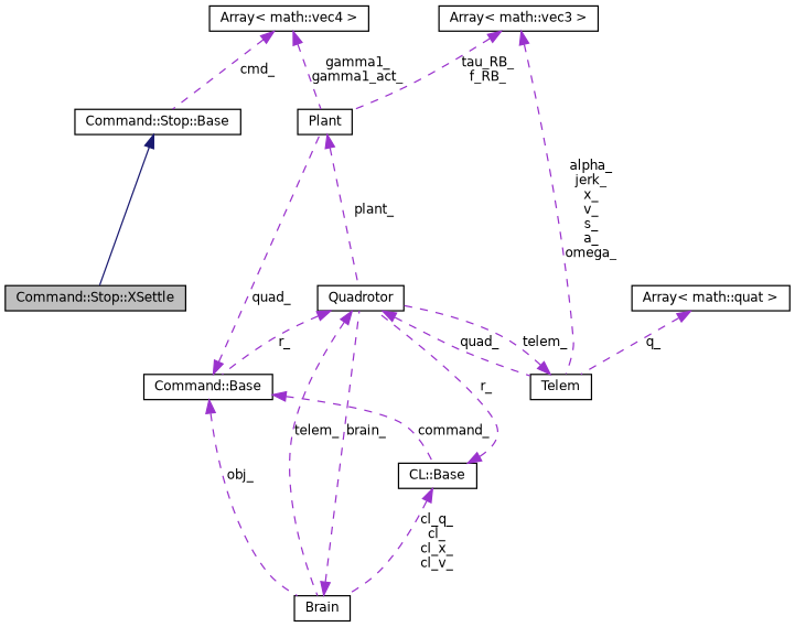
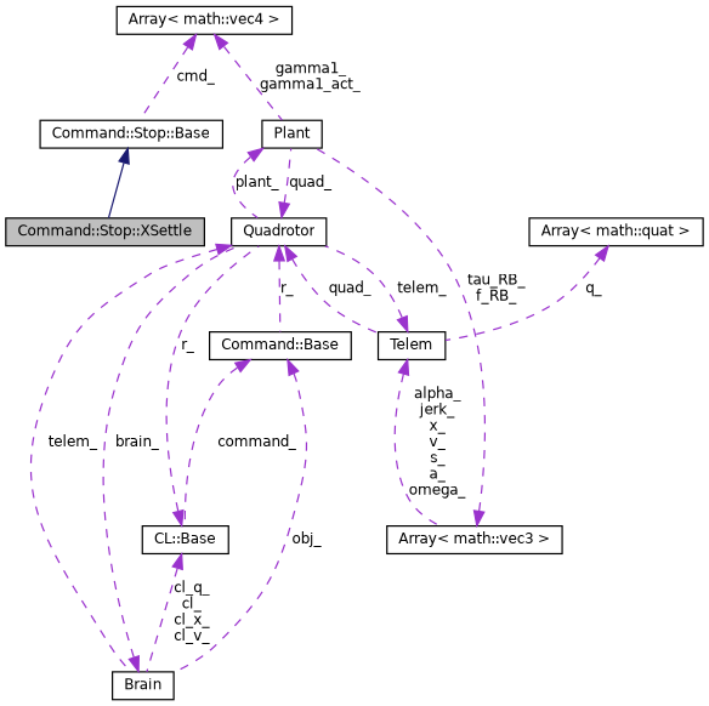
  digraph {
    node [color=black fillcolor=white fontname=Helvetica fontsize=10 shape=record style=filled]
    edge [color=darkorchid3 dir=back fontname=Helvetica fontsize=10 labelfontname=Helvetica labelfontsize=10 style=dashed]
    n1 [fillcolor=grey75 fontcolor=black height=0.2 label="Command::Stop::XSettle" width=0.4]
    n2 [height=0.2 label="Command::Stop::Base" width=0.4]
    n3 [height=0.2 label="Command::Base" width=0.4]
    n4 [height=0.2 label=Brain width=0.4]
    n5 [height=0.2 label="CL::Base" width=0.4]
    n6 [height=0.2 label=Quadrotor width=0.4]
    n7 [height=0.2 label=Plant width=0.4]
    n8 [height=0.2 label=Telem width=0.4]
    n9 [height=0.2 label="Array\< math::vec4 \>" width=0.4]
    n10 [height=0.2 label="Array\< math::vec3 \>" width=0.4]
    n11 [height=0.2 label="Array\< math::quat \>" width=0.4]
    n2 -> n1 [color=midnightblue style=solid]
    n3 -> n4 [label=obj_]
    n3 -> n5 [label=command_]
    n4 -> n6 [label=brain_]
    n5 -> n4 [label="cl_q_\ncl_\ncl_x_\ncl_v_"]
    n5 -> n6 [label=r_]
    n6 -> n3 [label=r_]
    n6 -> n4 [label=telem_]
-   n3 -> n7 [label=quad_]
+   n6 -> n7 [label=quad_]
    n6 -> n8 [label=quad_]
    n7 -> n6 [label=plant_]
    n8 -> n6 [label=telem_]
    n9 -> n2 [label=cmd_]
    n9 -> n7 [label="gamma1_\ngamma1_act_"]
    n10 -> n7 [label="tau_RB_\nf_RB_"]
-   n10 -> n8 [label="alpha_\njerk_\nx_\nv_\ns_\na_\nomega_"]
+   n8 -> n10 [label="alpha_\njerk_\nx_\nv_\ns_\na_\nomega_"]
    n11 -> n8 [label=q_]
  }
